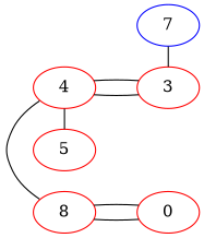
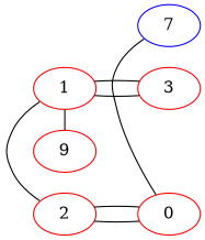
  graph {
    rankdir=LR
    node [color=red]
-   1 [label=4]
-   2 [label=8]
-   5
+   1
+   2
+   5 [label=9]
    3
    n5 [label=0]
    7 [color=blue]
    subgraph sub_1 {
      rank=same
      1
      2
      5
    }
    subgraph sub_2 {
      rank=same
      3
      n5
      7
    }
    1 -- 2
    1 -- 5
    1 -- 3
    2 -- n5
    3 -- 1
    n5 -- 2
-   7 -- 3
+   7 -- n5
  }
